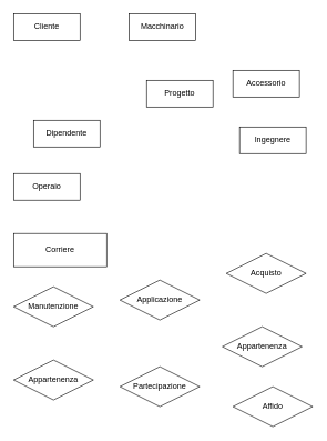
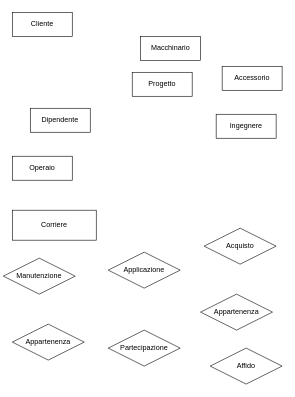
  <mxCell id="0" />
  <mxCell id="1" parent="0" />
  <mxCell id="2" value="Cliente" style="whiteSpace=wrap;html=1;align=center;" parent="1" vertex="1"><mxGeometry x="20" y="20" width="100" height="40" as="geometry" /></mxCell>
- <mxCell id="3" value="Macchinario" style="whiteSpace=wrap;html=1;align=center;" parent="1" vertex="1"><mxGeometry x="194" y="20" width="100" height="40" as="geometry" /></mxCell>
- <mxCell id="4" value="Accessorio" style="whiteSpace=wrap;html=1;align=center;" parent="1" vertex="1"><mxGeometry x="350" y="105" width="100" height="40" as="geometry" /></mxCell>
+ <mxCell id="3" value="Macchinario" style="whiteSpace=wrap;html=1;align=center;" parent="1" vertex="1"><mxGeometry x="234" y="60" width="100" height="40" as="geometry" /></mxCell>
+ <mxCell id="4" value="Accessorio" style="whiteSpace=wrap;html=1;align=center;" parent="1" vertex="1"><mxGeometry x="370" y="110" width="100" height="40" as="geometry" /></mxCell>
  <mxCell id="5" value="Progetto" style="whiteSpace=wrap;html=1;align=center;" parent="1" vertex="1"><mxGeometry x="220" y="120" width="100" height="40" as="geometry" /></mxCell>
  <mxCell id="6" value="Dipendente" style="whiteSpace=wrap;html=1;align=center;" parent="1" vertex="1"><mxGeometry x="50" y="180" width="100" height="40" as="geometry" /></mxCell>
  <mxCell id="7" value="Ingegnere" style="whiteSpace=wrap;html=1;align=center;" parent="1" vertex="1"><mxGeometry x="360" y="190" width="100" height="40" as="geometry" /></mxCell>
  <mxCell id="8" value="Operaio" style="whiteSpace=wrap;html=1;align=center;" parent="1" vertex="1"><mxGeometry x="20" y="260" width="100" height="40" as="geometry" /></mxCell>
  <mxCell id="9" value="Corriere" style="whiteSpace=wrap;html=1;align=center;" parent="1" vertex="1"><mxGeometry x="20" y="350" width="140" height="50" as="geometry" /></mxCell>
  <mxCell id="10" value="Acquisto" style="shape=rhombus;perimeter=rhombusPerimeter;whiteSpace=wrap;html=1;align=center;" parent="1" vertex="1"><mxGeometry x="340" y="380" width="120" height="60" as="geometry" /></mxCell>
- <mxCell id="11" value="Manutenzione" style="shape=rhombus;perimeter=rhombusPerimeter;whiteSpace=wrap;html=1;align=center;" parent="1" vertex="1"><mxGeometry x="20" y="430" width="120" height="60" as="geometry" /></mxCell>
+ <mxCell id="11" value="Manutenzione" style="shape=rhombus;perimeter=rhombusPerimeter;whiteSpace=wrap;html=1;align=center;" parent="1" vertex="1"><mxGeometry x="5" y="430" width="120" height="60" as="geometry" /></mxCell>
  <mxCell id="12" value="Appartenenza" style="shape=rhombus;perimeter=rhombusPerimeter;whiteSpace=wrap;html=1;align=center;" parent="1" vertex="1"><mxGeometry x="334" y="490" width="120" height="60" as="geometry" /></mxCell>
  <mxCell id="13" value="Appartenenza" style="shape=rhombus;perimeter=rhombusPerimeter;whiteSpace=wrap;html=1;align=center;" parent="1" vertex="1"><mxGeometry x="20" y="540" width="120" height="60" as="geometry" /></mxCell>
  <mxCell id="14" value="Applicazione" style="shape=rhombus;perimeter=rhombusPerimeter;whiteSpace=wrap;html=1;align=center;" parent="1" vertex="1"><mxGeometry x="180" y="420" width="120" height="60" as="geometry" /></mxCell>
  <mxCell id="15" value="Partecipazione" style="shape=rhombus;perimeter=rhombusPerimeter;whiteSpace=wrap;html=1;align=center;" parent="1" vertex="1"><mxGeometry x="180" y="550" width="120" height="60" as="geometry" /></mxCell>
  <mxCell id="16" value="Affido" style="shape=rhombus;perimeter=rhombusPerimeter;whiteSpace=wrap;html=1;align=center;" parent="1" vertex="1"><mxGeometry x="350" y="580" width="120" height="60" as="geometry" /></mxCell>
